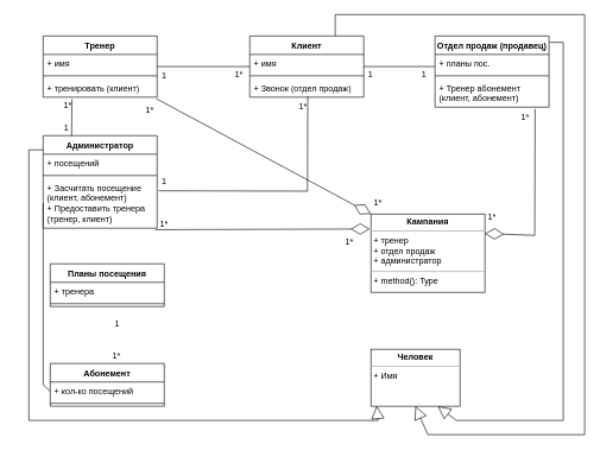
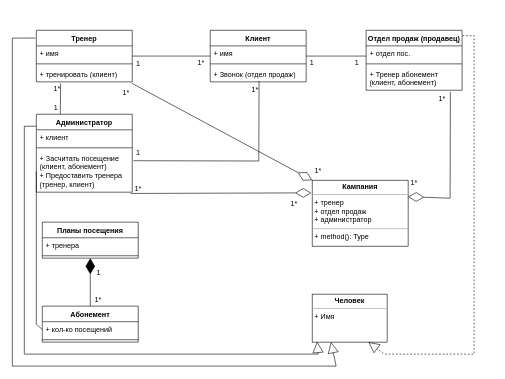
  <mxCell id="0" />
  <mxCell id="1" parent="0" />
  <mxCell id="2" value="Тренер&lt;br&gt;" style="swimlane;fontStyle=1;align=center;verticalAlign=top;childLayout=stackLayout;horizontal=1;startSize=26;horizontalStack=0;resizeParent=1;resizeParentMax=0;resizeLast=0;collapsible=1;marginBottom=0;whiteSpace=wrap;html=1;" vertex="1" parent="1"><mxGeometry x="60" y="50" width="160" height="86" as="geometry" /></mxCell>
  <mxCell id="3" value="+ имя" style="text;strokeColor=none;fillColor=none;align=left;verticalAlign=top;spacingLeft=4;spacingRight=4;overflow=hidden;rotatable=0;points=[[0,0.5],[1,0.5]];portConstraint=eastwest;whiteSpace=wrap;html=1;" vertex="1" parent="2"><mxGeometry y="26" width="160" height="26" as="geometry" /></mxCell>
  <mxCell id="4" value="" style="line;strokeWidth=1;fillColor=none;align=left;verticalAlign=middle;spacingTop=-1;spacingLeft=3;spacingRight=3;rotatable=0;labelPosition=right;points=[];portConstraint=eastwest;strokeColor=inherit;" vertex="1" parent="2"><mxGeometry y="52" width="160" height="8" as="geometry" /></mxCell>
  <mxCell id="5" value="+ тренировать (клиент)" style="text;strokeColor=none;fillColor=none;align=left;verticalAlign=top;spacingLeft=4;spacingRight=4;overflow=hidden;rotatable=0;points=[[0,0.5],[1,0.5]];portConstraint=eastwest;whiteSpace=wrap;html=1;" vertex="1" parent="2"><mxGeometry y="60" width="160" height="26" as="geometry" /></mxCell>
  <mxCell id="6" value="Клиент" style="swimlane;fontStyle=1;align=center;verticalAlign=top;childLayout=stackLayout;horizontal=1;startSize=26;horizontalStack=0;resizeParent=1;resizeParentMax=0;resizeLast=0;collapsible=1;marginBottom=0;whiteSpace=wrap;html=1;" vertex="1" parent="1"><mxGeometry x="350" y="50" width="160" height="86" as="geometry"><mxRectangle x="360" y="40" width="80" height="30" as="alternateBounds" /></mxGeometry></mxCell>
  <mxCell id="7" value="+ имя" style="text;strokeColor=none;fillColor=none;align=left;verticalAlign=top;spacingLeft=4;spacingRight=4;overflow=hidden;rotatable=0;points=[[0,0.5],[1,0.5]];portConstraint=eastwest;whiteSpace=wrap;html=1;" vertex="1" parent="6"><mxGeometry y="26" width="160" height="26" as="geometry" /></mxCell>
  <mxCell id="8" value="" style="line;strokeWidth=1;fillColor=none;align=left;verticalAlign=middle;spacingTop=-1;spacingLeft=3;spacingRight=3;rotatable=0;labelPosition=right;points=[];portConstraint=eastwest;strokeColor=inherit;" vertex="1" parent="6"><mxGeometry y="52" width="160" height="8" as="geometry" /></mxCell>
  <mxCell id="9" value="+ Звонок (отдел продаж)" style="text;strokeColor=none;fillColor=none;align=left;verticalAlign=top;spacingLeft=4;spacingRight=4;overflow=hidden;rotatable=0;points=[[0,0.5],[1,0.5]];portConstraint=eastwest;whiteSpace=wrap;html=1;" vertex="1" parent="6"><mxGeometry y="60" width="160" height="26" as="geometry" /></mxCell>
  <mxCell id="10" value="Отдел продаж (продавец)" style="swimlane;fontStyle=1;align=center;verticalAlign=top;childLayout=stackLayout;horizontal=1;startSize=26;horizontalStack=0;resizeParent=1;resizeParentMax=0;resizeLast=0;collapsible=1;marginBottom=0;whiteSpace=wrap;html=1;" vertex="1" parent="1"><mxGeometry x="610" y="50" width="160" height="100" as="geometry" /></mxCell>
- <mxCell id="11" value="+ планы пос." style="text;strokeColor=none;fillColor=none;align=left;verticalAlign=top;spacingLeft=4;spacingRight=4;overflow=hidden;rotatable=0;points=[[0,0.5],[1,0.5]];portConstraint=eastwest;whiteSpace=wrap;html=1;" vertex="1" parent="10"><mxGeometry y="26" width="160" height="26" as="geometry" /></mxCell>
+ <mxCell id="11" value="+ отдел пос." style="text;strokeColor=none;fillColor=none;align=left;verticalAlign=top;spacingLeft=4;spacingRight=4;overflow=hidden;rotatable=0;points=[[0,0.5],[1,0.5]];portConstraint=eastwest;whiteSpace=wrap;html=1;" vertex="1" parent="10"><mxGeometry y="26" width="160" height="26" as="geometry" /></mxCell>
  <mxCell id="12" value="" style="line;strokeWidth=1;fillColor=none;align=left;verticalAlign=middle;spacingTop=-1;spacingLeft=3;spacingRight=3;rotatable=0;labelPosition=right;points=[];portConstraint=eastwest;strokeColor=inherit;" vertex="1" parent="10"><mxGeometry y="52" width="160" height="8" as="geometry" /></mxCell>
  <mxCell id="13" value="+ Тренер абонемент (клиент, абонемент)" style="text;strokeColor=none;fillColor=none;align=left;verticalAlign=top;spacingLeft=4;spacingRight=4;overflow=hidden;rotatable=0;points=[[0,0.5],[1,0.5]];portConstraint=eastwest;whiteSpace=wrap;html=1;" vertex="1" parent="10"><mxGeometry y="60" width="160" height="40" as="geometry" /></mxCell>
  <mxCell id="14" value="Администратор" style="swimlane;fontStyle=1;align=center;verticalAlign=top;childLayout=stackLayout;horizontal=1;startSize=26;horizontalStack=0;resizeParent=1;resizeParentMax=0;resizeLast=0;collapsible=1;marginBottom=0;whiteSpace=wrap;html=1;" vertex="1" parent="1"><mxGeometry x="60" y="190" width="160" height="130" as="geometry" /></mxCell>
- <mxCell id="15" value="+ посещений" style="text;strokeColor=none;fillColor=none;align=left;verticalAlign=top;spacingLeft=4;spacingRight=4;overflow=hidden;rotatable=0;points=[[0,0.5],[1,0.5]];portConstraint=eastwest;whiteSpace=wrap;html=1;" vertex="1" parent="14"><mxGeometry y="26" width="160" height="26" as="geometry" /></mxCell>
+ <mxCell id="15" value="+ клиент" style="text;strokeColor=none;fillColor=none;align=left;verticalAlign=top;spacingLeft=4;spacingRight=4;overflow=hidden;rotatable=0;points=[[0,0.5],[1,0.5]];portConstraint=eastwest;whiteSpace=wrap;html=1;" vertex="1" parent="14"><mxGeometry y="26" width="160" height="26" as="geometry" /></mxCell>
  <mxCell id="16" value="" style="line;strokeWidth=1;fillColor=none;align=left;verticalAlign=middle;spacingTop=-1;spacingLeft=3;spacingRight=3;rotatable=0;labelPosition=right;points=[];portConstraint=eastwest;strokeColor=inherit;" vertex="1" parent="14"><mxGeometry y="52" width="160" height="8" as="geometry" /></mxCell>
  <mxCell id="17" value="+ Засчитать посещение (клиент, абонемент)&lt;br&gt;+ Предоставить тренера (тренер, клиент)" style="text;strokeColor=none;fillColor=none;align=left;verticalAlign=top;spacingLeft=4;spacingRight=4;overflow=hidden;rotatable=0;points=[[0,0.5],[1,0.5]];portConstraint=eastwest;whiteSpace=wrap;html=1;" vertex="1" parent="14"><mxGeometry y="60" width="160" height="70" as="geometry" /></mxCell>
  <mxCell id="18" value="Планы посещения" style="swimlane;fontStyle=1;align=center;verticalAlign=top;childLayout=stackLayout;horizontal=1;startSize=26;horizontalStack=0;resizeParent=1;resizeParentMax=0;resizeLast=0;collapsible=1;marginBottom=0;whiteSpace=wrap;html=1;" vertex="1" parent="1"><mxGeometry x="70" y="370" width="160" height="60" as="geometry" /></mxCell>
  <mxCell id="19" value="+ тренера" style="text;strokeColor=none;fillColor=none;align=left;verticalAlign=top;spacingLeft=4;spacingRight=4;overflow=hidden;rotatable=0;points=[[0,0.5],[1,0.5]];portConstraint=eastwest;whiteSpace=wrap;html=1;" vertex="1" parent="18"><mxGeometry y="26" width="160" height="26" as="geometry" /></mxCell>
  <mxCell id="20" value="" style="line;strokeWidth=1;fillColor=none;align=left;verticalAlign=middle;spacingTop=-1;spacingLeft=3;spacingRight=3;rotatable=0;labelPosition=right;points=[];portConstraint=eastwest;strokeColor=inherit;" vertex="1" parent="18"><mxGeometry y="52" width="160" height="8" as="geometry" /></mxCell>
  <mxCell id="21" value="Абонемент&lt;br&gt;" style="swimlane;fontStyle=1;align=center;verticalAlign=top;childLayout=stackLayout;horizontal=1;startSize=26;horizontalStack=0;resizeParent=1;resizeParentMax=0;resizeLast=0;collapsible=1;marginBottom=0;whiteSpace=wrap;html=1;" vertex="1" parent="1"><mxGeometry x="70" y="510" width="160" height="60" as="geometry" /></mxCell>
  <mxCell id="22" value="+ кол-ко посещений" style="text;strokeColor=none;fillColor=none;align=left;verticalAlign=top;spacingLeft=4;spacingRight=4;overflow=hidden;rotatable=0;points=[[0,0.5],[1,0.5]];portConstraint=eastwest;whiteSpace=wrap;html=1;" vertex="1" parent="21"><mxGeometry y="26" width="160" height="26" as="geometry" /></mxCell>
  <mxCell id="23" value="" style="line;strokeWidth=1;fillColor=none;align=left;verticalAlign=middle;spacingTop=-1;spacingLeft=3;spacingRight=3;rotatable=0;labelPosition=right;points=[];portConstraint=eastwest;strokeColor=inherit;" vertex="1" parent="21"><mxGeometry y="52" width="160" height="8" as="geometry" /></mxCell>
  <mxCell id="24" value="&lt;p style=&quot;margin:0px;margin-top:4px;text-align:center;&quot;&gt;&lt;b&gt;Кампания&lt;/b&gt;&lt;/p&gt;&lt;hr size=&quot;1&quot;&gt;&lt;p style=&quot;margin:0px;margin-left:4px;&quot;&gt;+ тренер&lt;/p&gt;&lt;p style=&quot;margin:0px;margin-left:4px;&quot;&gt;+ отдел продаж&lt;/p&gt;&lt;p style=&quot;margin:0px;margin-left:4px;&quot;&gt;+ администратор&lt;/p&gt;&lt;hr size=&quot;1&quot;&gt;&lt;p style=&quot;margin:0px;margin-left:4px;&quot;&gt;+ method(): Type&lt;/p&gt;" style="verticalAlign=top;align=left;overflow=fill;fontSize=12;fontFamily=Helvetica;html=1;whiteSpace=wrap;" vertex="1" parent="1"><mxGeometry x="520" y="300" width="160" height="110" as="geometry" /></mxCell>
  <mxCell id="25" value="&lt;p style=&quot;margin:0px;margin-top:4px;text-align:center;&quot;&gt;&lt;b&gt;Человек&lt;/b&gt;&lt;/p&gt;&lt;hr size=&quot;1&quot;&gt;&lt;p style=&quot;margin:0px;margin-left:4px;&quot;&gt;+ Имя&lt;/p&gt;&lt;p style=&quot;margin:0px;margin-left:4px;&quot;&gt;&lt;br&gt;&lt;/p&gt;" style="verticalAlign=top;align=left;overflow=fill;fontSize=12;fontFamily=Helvetica;html=1;whiteSpace=wrap;" vertex="1" parent="1"><mxGeometry x="520" y="490" width="125" height="80" as="geometry" /></mxCell>
- <mxCell id="28" value="" style="endArrow=block;endSize=16;endFill=0;html=1;rounded=0;exitX=0.75;exitY=0;exitDx=0;exitDy=0;entryX=0.5;entryY=1;entryDx=0;entryDy=0;" edge="1" parent="1" source="6" target="25"><mxGeometry width="160" relative="1" as="geometry"><mxPoint x="310" y="320" as="sourcePoint" /><mxPoint x="470" y="320" as="targetPoint" /><Array as="points"><mxPoint x="470" y="20" /><mxPoint x="820" y="20" /><mxPoint x="820" y="610" /><mxPoint x="600" y="610" /></Array></mxGeometry></mxCell>
+ <mxCell id="26" value="" style="endArrow=diamondThin;endFill=1;endSize=24;html=1;rounded=0;exitX=0.5;exitY=0;exitDx=0;exitDy=0;entryX=0.5;entryY=1;entryDx=0;entryDy=0;" edge="1" parent="1" source="21" target="18"><mxGeometry width="160" relative="1" as="geometry"><mxPoint x="310" y="320" as="sourcePoint" /><mxPoint x="470" y="320" as="targetPoint" /><Array as="points" /></mxGeometry></mxCell>
+ <mxCell id="27" value="" style="endArrow=block;endSize=16;endFill=0;html=1;rounded=0;exitX=-0.009;exitY=0.151;exitDx=0;exitDy=0;exitPerimeter=0;entryX=0.25;entryY=1;entryDx=0;entryDy=0;" edge="1" parent="1" source="2" target="25"><mxGeometry width="160" relative="1" as="geometry"><mxPoint x="220" y="140" as="sourcePoint" /><mxPoint x="550" y="560" as="targetPoint" /><Array as="points"><mxPoint x="20" y="63" /><mxPoint x="20" y="610" /><mxPoint x="560" y="610" /></Array></mxGeometry></mxCell>
  <mxCell id="29" value="" style="endArrow=block;endSize=16;endFill=0;html=1;rounded=0;entryX=0.066;entryY=0.992;entryDx=0;entryDy=0;entryPerimeter=0;" edge="1" parent="1" target="25"><mxGeometry width="160" relative="1" as="geometry"><mxPoint x="60" y="210" as="sourcePoint" /><mxPoint x="470" y="320" as="targetPoint" /><Array as="points"><mxPoint x="40" y="210" /><mxPoint x="40" y="590" /><mxPoint x="530" y="590" /></Array></mxGeometry></mxCell>
- <mxCell id="30" value="" style="endArrow=block;endSize=16;endFill=0;html=1;rounded=0;exitX=1.003;exitY=0.09;exitDx=0;exitDy=0;exitPerimeter=0;entryX=0.75;entryY=1;entryDx=0;entryDy=0;" edge="1" parent="1" source="10" target="25"><mxGeometry width="160" relative="1" as="geometry"><mxPoint x="660" y="260" as="sourcePoint" /><mxPoint x="820" y="260" as="targetPoint" /><Array as="points"><mxPoint x="790" y="59" /><mxPoint x="790" y="590" /><mxPoint x="640" y="590" /></Array></mxGeometry></mxCell>
+ <mxCell id="30" value="" style="endArrow=block;endSize=16;endFill=0;html=1;rounded=0;exitX=1.003;exitY=0.09;exitDx=0;exitDy=0;exitPerimeter=0;entryX=0.75;entryY=1;entryDx=0;entryDy=0;dashed=1;" edge="1" parent="1" source="10" target="25"><mxGeometry width="160" relative="1" as="geometry"><mxPoint x="660" y="260" as="sourcePoint" /><mxPoint x="820" y="260" as="targetPoint" /><Array as="points"><mxPoint x="790" y="59" /><mxPoint x="790" y="590" /><mxPoint x="640" y="590" /></Array></mxGeometry></mxCell>
  <mxCell id="31" value="" style="line;strokeWidth=1;fillColor=none;align=left;verticalAlign=middle;spacingTop=-1;spacingLeft=3;spacingRight=3;rotatable=0;labelPosition=right;points=[];portConstraint=eastwest;strokeColor=inherit;" vertex="1" parent="1"><mxGeometry x="220" y="89" width="130" height="8" as="geometry" /></mxCell>
  <mxCell id="32" value="" style="endArrow=none;html=1;rounded=0;entryX=0.253;entryY=1.096;entryDx=0;entryDy=0;entryPerimeter=0;exitX=0.25;exitY=0;exitDx=0;exitDy=0;" edge="1" parent="1" source="14" target="5"><mxGeometry width="50" height="50" relative="1" as="geometry"><mxPoint x="360" y="340" as="sourcePoint" /><mxPoint x="410" y="290" as="targetPoint" /><Array as="points" /></mxGeometry></mxCell>
  <mxCell id="33" value="" style="line;strokeWidth=1;fillColor=none;align=left;verticalAlign=middle;spacingTop=-1;spacingLeft=3;spacingRight=3;rotatable=0;labelPosition=right;points=[];portConstraint=eastwest;strokeColor=inherit;" vertex="1" parent="1"><mxGeometry x="510" y="89" width="100" height="8" as="geometry" /></mxCell>
  <mxCell id="34" value="" style="endArrow=none;html=1;rounded=0;exitX=1.013;exitY=0.25;exitDx=0;exitDy=0;exitPerimeter=0;entryX=0.509;entryY=0.942;entryDx=0;entryDy=0;entryPerimeter=0;" edge="1" parent="1" source="17" target="9"><mxGeometry width="50" height="50" relative="1" as="geometry"><mxPoint x="360" y="340" as="sourcePoint" /><mxPoint x="390" y="268" as="targetPoint" /><Array as="points"><mxPoint x="431" y="268" /></Array></mxGeometry></mxCell>
  <mxCell id="35" value="" style="endArrow=diamondThin;endFill=0;endSize=24;html=1;rounded=0;exitX=0.878;exitY=1.063;exitDx=0;exitDy=0;exitPerimeter=0;entryX=1;entryY=0.25;entryDx=0;entryDy=0;" edge="1" parent="1" source="13" target="24"><mxGeometry width="160" relative="1" as="geometry"><mxPoint x="310" y="310" as="sourcePoint" /><mxPoint x="470" y="310" as="targetPoint" /><Array as="points"><mxPoint x="750" y="330" /></Array></mxGeometry></mxCell>
  <mxCell id="36" value="" style="endArrow=diamondThin;endFill=0;endSize=24;html=1;rounded=0;exitX=0.984;exitY=1.03;exitDx=0;exitDy=0;exitPerimeter=0;entryX=-0.009;entryY=0.192;entryDx=0;entryDy=0;entryPerimeter=0;" edge="1" parent="1" source="17" target="24"><mxGeometry width="160" relative="1" as="geometry"><mxPoint x="310" y="380" as="sourcePoint" /><mxPoint x="470" y="380" as="targetPoint" /></mxGeometry></mxCell>
  <mxCell id="37" value="" style="endArrow=diamondThin;endFill=0;endSize=24;html=1;rounded=0;exitX=0.994;exitY=1.086;exitDx=0;exitDy=0;exitPerimeter=0;entryX=0;entryY=0;entryDx=0;entryDy=0;" edge="1" parent="1" source="5" target="24"><mxGeometry width="160" relative="1" as="geometry"><mxPoint x="310" y="300" as="sourcePoint" /><mxPoint x="470" y="300" as="targetPoint" /></mxGeometry></mxCell>
  <mxCell id="38" value="1" style="text;html=1;strokeColor=none;fillColor=none;align=center;verticalAlign=middle;whiteSpace=wrap;rounded=0;" vertex="1" parent="1"><mxGeometry x="63" y="165" width="60" height="30" as="geometry" /></mxCell>
  <mxCell id="39" value="1*" style="text;html=1;strokeColor=none;fillColor=none;align=center;verticalAlign=middle;whiteSpace=wrap;rounded=0;" vertex="1" parent="1"><mxGeometry x="80" y="130" width="30" height="34" as="geometry" /></mxCell>
  <mxCell id="40" style="edgeStyle=orthogonalEdgeStyle;rounded=0;orthogonalLoop=1;jettySize=auto;html=1;exitX=0.5;exitY=1;exitDx=0;exitDy=0;" edge="1" parent="1" source="39" target="39"><mxGeometry relative="1" as="geometry" /></mxCell>
  <mxCell id="41" value="1" style="text;html=1;strokeColor=none;fillColor=none;align=center;verticalAlign=middle;whiteSpace=wrap;rounded=0;" vertex="1" parent="1"><mxGeometry x="490" y="89" width="60" height="30" as="geometry" /></mxCell>
  <mxCell id="42" value="1" style="text;html=1;strokeColor=none;fillColor=none;align=center;verticalAlign=middle;whiteSpace=wrap;rounded=0;" vertex="1" parent="1"><mxGeometry x="580" y="89" width="30" height="30" as="geometry" /></mxCell>
  <mxCell id="43" value="1*" style="text;html=1;strokeColor=none;fillColor=none;align=center;verticalAlign=middle;whiteSpace=wrap;rounded=0;" vertex="1" parent="1"><mxGeometry x="143" y="490" width="40" height="20" as="geometry" /></mxCell>
  <mxCell id="44" value="1" style="text;html=1;strokeColor=none;fillColor=none;align=center;verticalAlign=middle;whiteSpace=wrap;rounded=0;" vertex="1" parent="1"><mxGeometry x="134" y="440" width="60" height="30" as="geometry" /></mxCell>
  <mxCell id="45" value="1" style="text;html=1;strokeColor=none;fillColor=none;align=center;verticalAlign=middle;whiteSpace=wrap;rounded=0;" vertex="1" parent="1"><mxGeometry x="200" y="91" width="60" height="30" as="geometry" /></mxCell>
  <mxCell id="46" value="1*" style="text;html=1;strokeColor=none;fillColor=none;align=center;verticalAlign=middle;whiteSpace=wrap;rounded=0;" vertex="1" parent="1"><mxGeometry x="320" y="89" width="30" height="30" as="geometry" /></mxCell>
  <mxCell id="47" value="1*" style="text;html=1;strokeColor=none;fillColor=none;align=center;verticalAlign=middle;whiteSpace=wrap;rounded=0;" vertex="1" parent="1"><mxGeometry x="200" y="300" width="60" height="30" as="geometry" /></mxCell>
  <mxCell id="48" value="1*" style="text;html=1;strokeColor=none;fillColor=none;align=center;verticalAlign=middle;whiteSpace=wrap;rounded=0;" vertex="1" parent="1"><mxGeometry x="200" y="140" width="20" height="30" as="geometry" /></mxCell>
  <mxCell id="49" value="1*" style="text;html=1;strokeColor=none;fillColor=none;align=center;verticalAlign=middle;whiteSpace=wrap;rounded=0;" vertex="1" parent="1"><mxGeometry x="480" y="330" width="20" height="20" as="geometry" /></mxCell>
  <mxCell id="50" value="1*" style="text;html=1;strokeColor=none;fillColor=none;align=center;verticalAlign=middle;whiteSpace=wrap;rounded=0;" vertex="1" parent="1"><mxGeometry x="520" y="270" width="20" height="30" as="geometry" /></mxCell>
  <mxCell id="51" value="1*" style="text;html=1;strokeColor=none;fillColor=none;align=center;verticalAlign=middle;whiteSpace=wrap;rounded=0;" vertex="1" parent="1"><mxGeometry x="727" y="150" width="20" height="30" as="geometry" /></mxCell>
  <mxCell id="52" value="1*" style="text;html=1;strokeColor=none;fillColor=none;align=center;verticalAlign=middle;whiteSpace=wrap;rounded=0;" vertex="1" parent="1"><mxGeometry x="680" y="290" width="20" height="30" as="geometry" /></mxCell>
  <mxCell id="53" value="1" style="text;html=1;strokeColor=none;fillColor=none;align=center;verticalAlign=middle;whiteSpace=wrap;rounded=0;" vertex="1" parent="1"><mxGeometry x="220" y="240" width="20" height="30" as="geometry" /></mxCell>
  <mxCell id="54" value="1*" style="text;html=1;strokeColor=none;fillColor=none;align=center;verticalAlign=middle;whiteSpace=wrap;rounded=0;" vertex="1" parent="1"><mxGeometry x="415" y="135" width="20" height="30" as="geometry" /></mxCell>
  <mxCell id="55" value="" style="endArrow=none;html=1;rounded=0;entryX=0;entryY=0.5;entryDx=0;entryDy=0;exitX=0;exitY=0.5;exitDx=0;exitDy=0;" edge="1" parent="1" source="22" target="17"><mxGeometry width="50" height="50" relative="1" as="geometry"><mxPoint x="360" y="350" as="sourcePoint" /><mxPoint x="410" y="300" as="targetPoint" /><Array as="points"><mxPoint x="60" y="540" /></Array></mxGeometry></mxCell>
